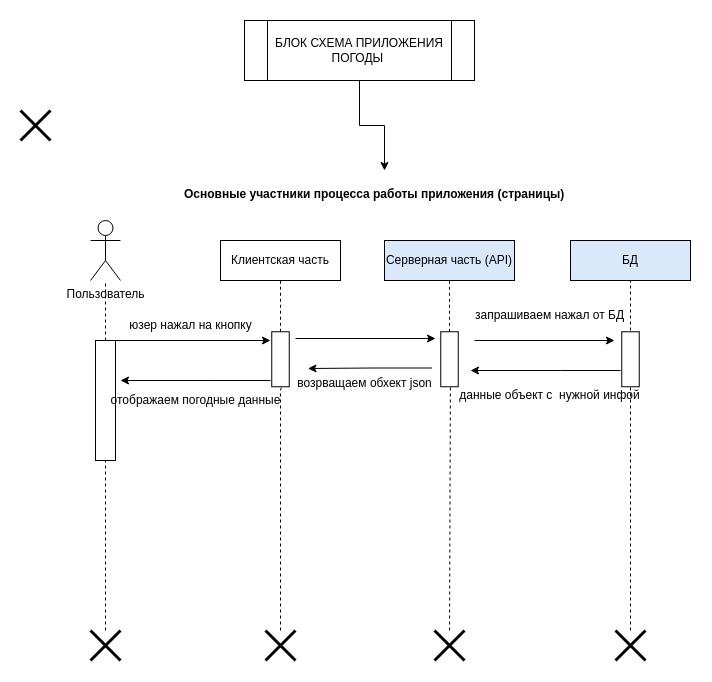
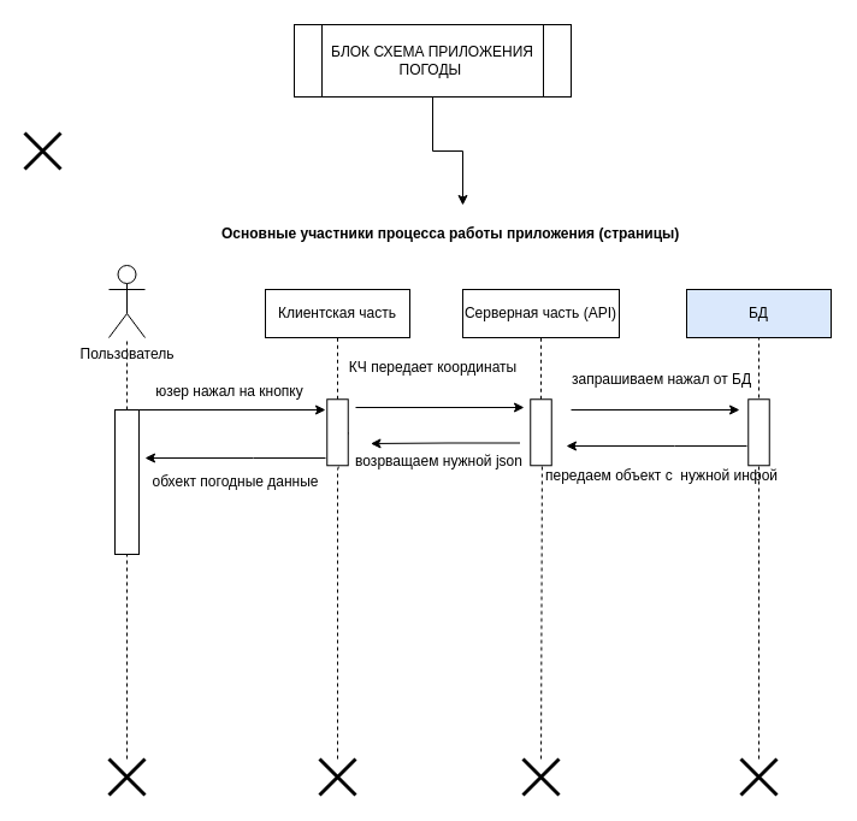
  <mxCell id="0" />
  <mxCell id="1" parent="0" />
  <mxCell id="2" value="Пользователь" style="shape=umlActor;verticalLabelPosition=bottom;verticalAlign=top;html=1;" vertex="1" parent="1"><mxGeometry x="90" y="220" width="30" height="60" as="geometry" /></mxCell>
  <mxCell id="3" value="Клиентская часть" style="rounded=0;whiteSpace=wrap;html=1;" vertex="1" parent="1"><mxGeometry x="220" y="240" width="120" height="40" as="geometry" /></mxCell>
- <mxCell id="4" value="Серверная часть (API)" style="whiteSpace=wrap;html=1;fillColor=#dae8fc;" vertex="1" parent="1"><mxGeometry x="384" y="240" width="130" height="40" as="geometry" /></mxCell>
+ <mxCell id="4" value="Серверная часть (API)" style="whiteSpace=wrap;html=1;" vertex="1" parent="1"><mxGeometry x="384" y="240" width="130" height="40" as="geometry" /></mxCell>
  <mxCell id="5" value="БД" style="whiteSpace=wrap;html=1;fillColor=#dae8fc;" vertex="1" parent="1"><mxGeometry x="570" y="240" width="120" height="40" as="geometry" /></mxCell>
  <mxCell id="6" style="edgeStyle=orthogonalEdgeStyle;rounded=0;orthogonalLoop=1;jettySize=auto;html=1;exitX=0.5;exitY=1;exitDx=0;exitDy=0;" edge="1" parent="1" source="3" target="3"><mxGeometry relative="1" as="geometry" /></mxCell>
  <mxCell id="7" value="&lt;h1&gt;&lt;font style=&quot;font-size: 12px;&quot;&gt;Основные участники процесса работы приложения (страницы)&lt;/font&gt;&lt;/h1&gt;" style="text;html=1;strokeColor=none;fillColor=none;spacing=5;spacingTop=-20;whiteSpace=wrap;overflow=hidden;rounded=0;" vertex="1" parent="1"><mxGeometry x="179" y="170" width="410" height="40" as="geometry" /></mxCell>
  <mxCell id="8" value="" style="endArrow=none;dashed=1;html=1;rounded=0;" edge="1" parent="1" source="17" target="2"><mxGeometry width="50" height="50" relative="1" as="geometry"><mxPoint x="105" y="630" as="sourcePoint" /><mxPoint x="390" y="540" as="targetPoint" /><Array as="points" /></mxGeometry></mxCell>
  <mxCell id="9" value="" style="endArrow=none;dashed=1;html=1;rounded=0;entryX=0.5;entryY=1;entryDx=0;entryDy=0;" edge="1" parent="1" source="21" target="3"><mxGeometry width="50" height="50" relative="1" as="geometry"><mxPoint x="280" y="630" as="sourcePoint" /><mxPoint x="390" y="540" as="targetPoint" /></mxGeometry></mxCell>
  <mxCell id="10" value="" style="endArrow=none;dashed=1;html=1;rounded=0;entryX=0.5;entryY=1;entryDx=0;entryDy=0;" edge="1" parent="1" source="25" target="4"><mxGeometry width="50" height="50" relative="1" as="geometry"><mxPoint x="449" y="350" as="sourcePoint" /><mxPoint x="390" y="540" as="targetPoint" /></mxGeometry></mxCell>
  <mxCell id="11" value="" style="endArrow=none;dashed=1;html=1;rounded=0;entryX=0.5;entryY=1;entryDx=0;entryDy=0;" edge="1" parent="1" target="5"><mxGeometry width="50" height="50" relative="1" as="geometry"><mxPoint x="630" y="630" as="sourcePoint" /><mxPoint x="390" y="540" as="targetPoint" /></mxGeometry></mxCell>
  <mxCell id="12" value="" style="shape=umlDestroy;whiteSpace=wrap;html=1;strokeWidth=3;targetShapes=umlLifeline;" vertex="1" parent="1"><mxGeometry x="90" y="630" width="30" height="30" as="geometry" /></mxCell>
  <mxCell id="13" value="" style="shape=umlDestroy;whiteSpace=wrap;html=1;strokeWidth=3;targetShapes=umlLifeline;" vertex="1" parent="1"><mxGeometry x="434" y="630" width="30" height="30" as="geometry" /></mxCell>
  <mxCell id="14" value="" style="shape=umlDestroy;whiteSpace=wrap;html=1;strokeWidth=3;targetShapes=umlLifeline;" vertex="1" parent="1"><mxGeometry x="615" y="630" width="30" height="30" as="geometry" /></mxCell>
  <mxCell id="15" value="" style="shape=umlDestroy;whiteSpace=wrap;html=1;strokeWidth=3;targetShapes=umlLifeline;" vertex="1" parent="1"><mxGeometry x="20" y="110" width="30" height="30" as="geometry" /></mxCell>
  <mxCell id="16" value="" style="endArrow=none;dashed=1;html=1;rounded=0;" edge="1" parent="1" source="12" target="17"><mxGeometry width="50" height="50" relative="1" as="geometry"><mxPoint x="105" y="486.25" as="sourcePoint" /><mxPoint x="105" y="280" as="targetPoint" /><Array as="points" /></mxGeometry></mxCell>
  <mxCell id="17" value="" style="rounded=0;whiteSpace=wrap;html=1;rotation=-90;" vertex="1" parent="1"><mxGeometry x="45" y="390" width="120" height="20" as="geometry" /></mxCell>
  <mxCell id="18" value="" style="shape=umlDestroy;whiteSpace=wrap;html=1;strokeWidth=3;targetShapes=umlLifeline;" vertex="1" parent="1"><mxGeometry x="265" y="630" width="30" height="30" as="geometry" /></mxCell>
  <mxCell id="19" value="" style="endArrow=classic;html=1;rounded=0;exitX=1;exitY=1;exitDx=0;exitDy=0;" edge="1" parent="1" source="17"><mxGeometry width="50" height="50" relative="1" as="geometry"><mxPoint x="340" y="460" as="sourcePoint" /><mxPoint x="270" y="340" as="targetPoint" /></mxGeometry></mxCell>
  <mxCell id="20" value="" style="endArrow=none;dashed=1;html=1;rounded=0;entryX=0.5;entryY=1;entryDx=0;entryDy=0;" edge="1" parent="1" target="21"><mxGeometry width="50" height="50" relative="1" as="geometry"><mxPoint x="280" y="630" as="sourcePoint" /><mxPoint x="280" y="280" as="targetPoint" /><Array as="points"><mxPoint x="280" y="410" /><mxPoint x="280" y="390" /></Array></mxGeometry></mxCell>
  <mxCell id="21" value="" style="rounded=0;whiteSpace=wrap;html=1;rotation=-90;" vertex="1" parent="1"><mxGeometry x="252.5" y="350" width="55" height="17.5" as="geometry" /></mxCell>
  <mxCell id="22" value="" style="endArrow=classic;html=1;rounded=0;entryX=0.877;entryY=-0.3;entryDx=0;entryDy=0;entryPerimeter=0;exitX=0.877;exitY=1.357;exitDx=0;exitDy=0;exitPerimeter=0;" edge="1" parent="1" source="21" target="25"><mxGeometry width="50" height="50" relative="1" as="geometry"><mxPoint x="272.5" y="380" as="sourcePoint" /><mxPoint x="450" y="380" as="targetPoint" /></mxGeometry></mxCell>
  <mxCell id="23" value="юзер нажал на кнопку&lt;br&gt;" style="text;html=1;align=center;verticalAlign=middle;resizable=0;points=[];autosize=1;strokeColor=none;fillColor=none;" vertex="1" parent="1"><mxGeometry x="115" width="150" height="30" as="geometry" y="310" /></mxCell>
  <mxCell id="24" value="" style="endArrow=none;dashed=1;html=1;rounded=0;" edge="1" parent="1" source="13"><mxGeometry width="50" height="50" relative="1" as="geometry"><mxPoint x="449" y="630" as="sourcePoint" /><mxPoint x="450" y="360" as="targetPoint" /></mxGeometry></mxCell>
  <mxCell id="25" value="" style="rounded=0;whiteSpace=wrap;html=1;rotation=-90;" vertex="1" parent="1"><mxGeometry x="421.5" y="350" width="55" height="17.5" as="geometry" /></mxCell>
+ <mxCell id="26" value="КЧ передает координаты" style="text;html=1;align=center;verticalAlign=middle;resizable=0;points=[];autosize=1;strokeColor=none;fillColor=none;" vertex="1" parent="1"><mxGeometry x="274" y="290" width="170" height="30" as="geometry" /></mxCell>
  <mxCell id="27" value="" style="edgeStyle=orthogonalEdgeStyle;rounded=0;orthogonalLoop=1;jettySize=auto;html=1;" edge="1" parent="1" source="28" target="7"><mxGeometry relative="1" as="geometry" /></mxCell>
  <mxCell id="28" value="БЛОК СХЕМА ПРИЛОЖЕНИЯ ПОГОДЫ&amp;nbsp;" style="shape=process;whiteSpace=wrap;html=1;backgroundOutline=1;" vertex="1" parent="1"><mxGeometry x="244" y="20" width="230" height="60" as="geometry" /></mxCell>
  <mxCell id="29" value="запрашиваем нажал от БД" style="text;html=1;align=center;verticalAlign=middle;resizable=0;points=[];autosize=1;strokeColor=none;fillColor=none;" vertex="1" parent="1"><mxGeometry x="459" y="300" width="180" height="30" as="geometry" /></mxCell>
  <mxCell id="30" value="" style="endArrow=classic;html=1;rounded=0;entryX=0.877;entryY=-0.3;entryDx=0;entryDy=0;entryPerimeter=0;exitX=0.877;exitY=1.357;exitDx=0;exitDy=0;exitPerimeter=0;" edge="1" parent="1"><mxGeometry width="50" height="50" relative="1" as="geometry"><mxPoint x="474" y="340" as="sourcePoint" /><mxPoint x="614" y="340" as="targetPoint" /></mxGeometry></mxCell>
  <mxCell id="31" value="" style="rounded=0;whiteSpace=wrap;html=1;rotation=-90;" vertex="1" parent="1"><mxGeometry x="602.5" y="350" width="55" height="17.5" as="geometry" /></mxCell>
  <mxCell id="32" value="" style="endArrow=classic;html=1;rounded=0;" edge="1" parent="1"><mxGeometry width="50" height="50" relative="1" as="geometry"><mxPoint x="620" y="370" as="sourcePoint" /><mxPoint x="470" y="370" as="targetPoint" /><Array as="points"><mxPoint x="560" y="370" /></Array></mxGeometry></mxCell>
- <mxCell id="33" value="данные объект с&amp;nbsp; нужной инфой" style="text;html=1;align=center;verticalAlign=middle;resizable=0;points=[];autosize=1;strokeColor=none;fillColor=none;" vertex="1" parent="1"><mxGeometry x="439" y="380" width="220" height="30" as="geometry" /></mxCell>
+ <mxCell id="33" value="передаем объект с&amp;nbsp; нужной инфой" style="text;html=1;align=center;verticalAlign=middle;resizable=0;points=[];autosize=1;strokeColor=none;fillColor=none;" vertex="1" parent="1"><mxGeometry x="439" y="380" width="220" height="30" as="geometry" /></mxCell>
  <mxCell id="34" value="" style="endArrow=classic;html=1;rounded=0;" edge="1" parent="1"><mxGeometry width="50" height="50" relative="1" as="geometry"><mxPoint x="431.5" y="367.5" as="sourcePoint" /><mxPoint x="307.5" y="368" as="targetPoint" /><Array as="points"><mxPoint x="371.5" y="367.5" /></Array></mxGeometry></mxCell>
- <mxCell id="35" value="возрващаем обхект json" style="text;html=1;align=center;verticalAlign=middle;resizable=0;points=[];autosize=1;strokeColor=none;fillColor=none;" vertex="1" parent="1"><mxGeometry x="284" y="367.5" width="160" height="30" as="geometry" /></mxCell>
+ <mxCell id="35" value="возрващаем нужной json" style="text;html=1;align=center;verticalAlign=middle;resizable=0;points=[];autosize=1;strokeColor=none;fillColor=none;" vertex="1" parent="1"><mxGeometry x="284" y="367.5" width="160" height="30" as="geometry" /></mxCell>
  <mxCell id="36" value="" style="endArrow=classic;html=1;rounded=0;" edge="1" parent="1"><mxGeometry width="50" height="50" relative="1" as="geometry"><mxPoint x="270" y="380" as="sourcePoint" /><mxPoint x="120" y="380" as="targetPoint" /><Array as="points"><mxPoint x="210" y="380" /></Array></mxGeometry></mxCell>
- <mxCell id="37" value="отображаем погодные данные" style="text;html=1;align=center;verticalAlign=middle;resizable=0;points=[];autosize=1;strokeColor=none;fillColor=none;" vertex="1" parent="1"><mxGeometry x="95" y="385" width="200" height="30" as="geometry" /></mxCell>
+ <mxCell id="37" value="обхект погодные данные" style="text;html=1;align=center;verticalAlign=middle;resizable=0;points=[];autosize=1;strokeColor=none;fillColor=none;" vertex="1" parent="1"><mxGeometry x="95" y="385" width="200" height="30" as="geometry" /></mxCell>
